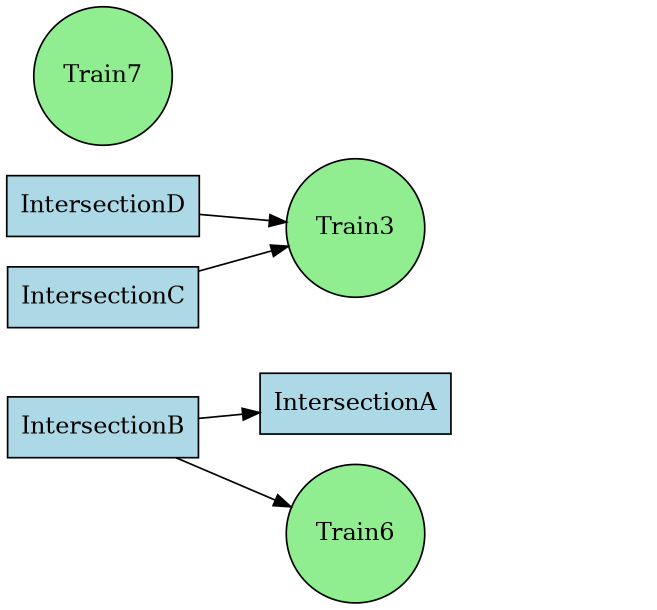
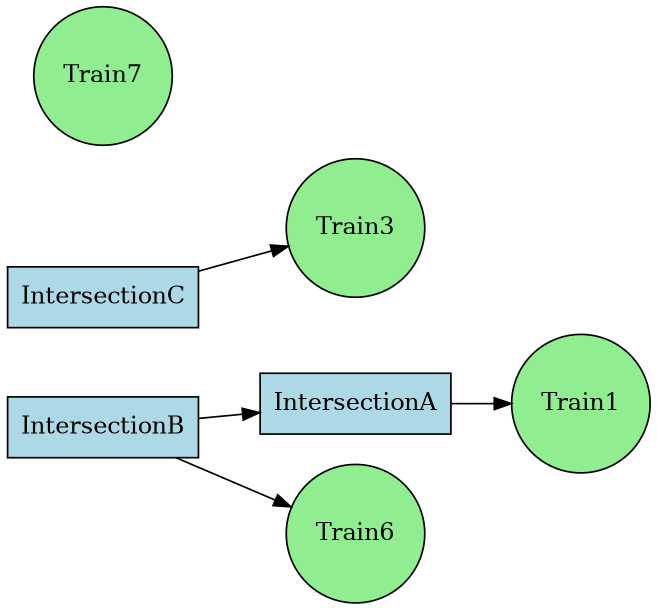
  digraph {
    rankdir=LR
    node [fillcolor=lightblue shape=rectangle style=filled]
    IntersectionA
+   Train1 [fillcolor=lightgreen shape=circle]
    n3 [fillcolor=lightgreen label=Train6 shape=circle]
    IntersectionB
-   IntersectionD
    Train3 [fillcolor=lightgreen shape=circle]
    IntersectionC
    n8 [fillcolor=lightgreen label=Train7 shape=circle]
+   IntersectionA -> Train1
    IntersectionB -> IntersectionA
    IntersectionB -> n3
-   IntersectionD -> Train3
    IntersectionC -> Train3
  }
